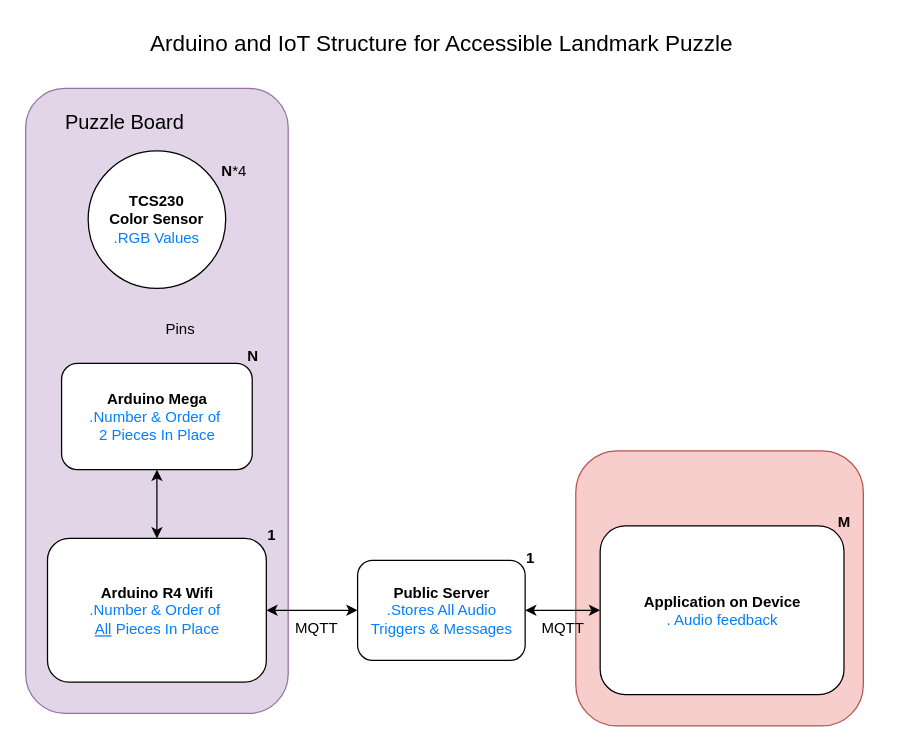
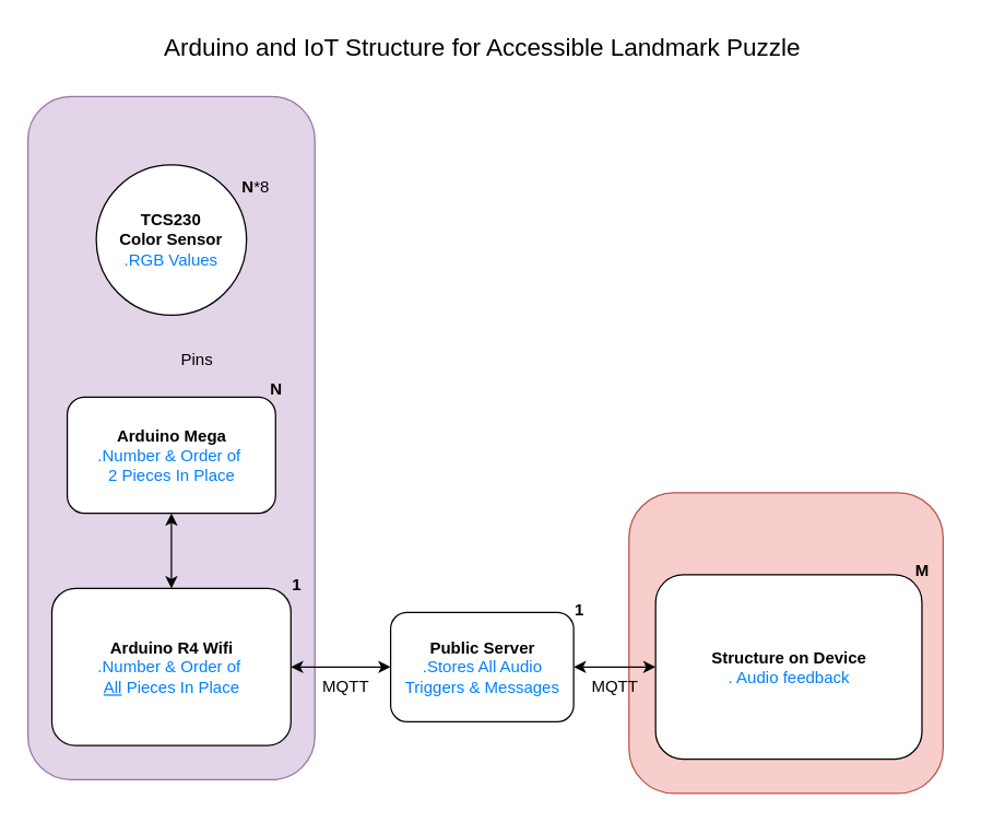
  <mxCell id="0" />
  <mxCell id="1" parent="0" />
  <mxCell id="2" value="" style="rounded=1;whiteSpace=wrap;html=1;fillColor=#f8cecc;strokeColor=#b85450;" vertex="1" parent="1"><mxGeometry x="460" y="360" width="230" height="220" as="geometry" /></mxCell>
  <mxCell id="3" value="" style="rounded=1;whiteSpace=wrap;html=1;fillColor=#e1d5e7;strokeColor=#9673a6;" vertex="1" parent="1"><mxGeometry x="20" y="70" width="210" height="500" as="geometry" /></mxCell>
  <mxCell id="4" value="&lt;div&gt;&lt;b&gt;TCS230&lt;/b&gt;&lt;/div&gt;&lt;div&gt;&lt;b&gt;Color Sensor&lt;/b&gt;&lt;/div&gt;&lt;div&gt;&lt;font color=&quot;#007fff&quot;&gt;.RGB Values&lt;/font&gt;&lt;br&gt;&lt;/div&gt;" style="ellipse;whiteSpace=wrap;html=1;aspect=fixed;" vertex="1" parent="1"><mxGeometry x="70" y="120" width="110" height="110" as="geometry" /></mxCell>
- <mxCell id="5" value="&lt;b&gt;N&lt;/b&gt;*4" style="text;html=1;align=center;verticalAlign=middle;whiteSpace=wrap;rounded=0;" vertex="1" parent="1"><mxGeometry x="147" y="112" width="80" height="50" as="geometry" /></mxCell>
+ <mxCell id="5" value="&lt;b&gt;N&lt;/b&gt;*8" style="text;html=1;align=center;verticalAlign=middle;whiteSpace=wrap;rounded=0;" vertex="1" parent="1"><mxGeometry x="147" y="112" width="80" height="50" as="geometry" /></mxCell>
  <mxCell id="6" value="&lt;div&gt;&lt;b&gt;Arduino Mega&lt;/b&gt;&lt;/div&gt;&lt;div&gt;&lt;font color=&quot;#007fff&quot;&gt;.Number &amp;amp; Order of&amp;nbsp;&lt;/font&gt;&lt;/div&gt;&lt;div&gt;&lt;font color=&quot;#007fff&quot;&gt;2 Pieces In Place&lt;/font&gt;&lt;br&gt;&lt;/div&gt;" style="rounded=1;whiteSpace=wrap;html=1;" vertex="1" parent="1"><mxGeometry x="48.75" y="290" width="152.5" height="85" as="geometry" /></mxCell>
  <mxCell id="7" value="&lt;b&gt;N&lt;/b&gt;" style="text;html=1;align=center;verticalAlign=middle;whiteSpace=wrap;rounded=0;" vertex="1" parent="1"><mxGeometry x="172" y="270" width="60" height="30" as="geometry" /></mxCell>
  <mxCell id="8" value="" style="endArrow=classic;startArrow=classic;html=1;rounded=0;entryX=0.5;entryY=0;entryDx=0;entryDy=0;exitX=0.5;exitY=1;exitDx=0;exitDy=0;" edge="1" parent="1" source="6" target="9"><mxGeometry width="50" height="50" relative="1" as="geometry"><mxPoint x="250" y="400" as="sourcePoint" /><mxPoint x="300" y="350" as="targetPoint" /></mxGeometry></mxCell>
  <mxCell id="9" value="&lt;div&gt;&lt;b&gt;Arduino R4 Wifi&lt;/b&gt;&lt;/div&gt;&lt;div&gt;&lt;div&gt;&lt;font color=&quot;#007fff&quot;&gt;.Number &amp;amp; Order of&amp;nbsp;&lt;/font&gt;&lt;/div&gt;&lt;font color=&quot;#007fff&quot;&gt;&lt;u&gt;All&lt;/u&gt; Pieces In Place&lt;/font&gt;&lt;/div&gt;" style="rounded=1;whiteSpace=wrap;html=1;" vertex="1" parent="1"><mxGeometry x="37.5" y="430" width="175" height="115" as="geometry" /></mxCell>
  <mxCell id="10" value="&lt;b&gt;1&lt;/b&gt;" style="text;html=1;align=center;verticalAlign=middle;whiteSpace=wrap;rounded=0;" vertex="1" parent="1"><mxGeometry x="187" y="413" width="60" height="30" as="geometry" /></mxCell>
  <mxCell id="11" value="Pins" style="text;html=1;align=center;verticalAlign=middle;whiteSpace=wrap;rounded=0;rotation=0;" vertex="1" parent="1"><mxGeometry x="114" y="248" width="60" height="30" as="geometry" /></mxCell>
  <mxCell id="12" value="" style="endArrow=classic;startArrow=classic;html=1;rounded=0;entryX=1;entryY=0.5;entryDx=0;entryDy=0;exitX=0;exitY=0.5;exitDx=0;exitDy=0;" edge="1" parent="1" source="13" target="9"><mxGeometry width="50" height="50" relative="1" as="geometry"><mxPoint x="353" y="450" as="sourcePoint" /><mxPoint x="330" y="380" as="targetPoint" /></mxGeometry></mxCell>
  <mxCell id="13" value="&lt;div&gt;&lt;b&gt;Public Server&lt;/b&gt;&lt;/div&gt;&lt;div&gt;&lt;font color=&quot;#007fff&quot;&gt;.Stores All Audio Triggers &amp;amp; Messages&lt;/font&gt;&lt;br&gt;&lt;/div&gt;" style="rounded=1;whiteSpace=wrap;html=1;" vertex="1" parent="1"><mxGeometry x="285.5" y="447.5" width="134" height="80" as="geometry" /></mxCell>
  <mxCell id="14" value="&lt;b&gt;1&lt;/b&gt;" style="text;html=1;align=center;verticalAlign=middle;whiteSpace=wrap;rounded=0;" vertex="1" parent="1"><mxGeometry x="394" y="431" width="60" height="30" as="geometry" /></mxCell>
  <mxCell id="15" value="MQTT" style="text;html=1;align=center;verticalAlign=middle;whiteSpace=wrap;rounded=0;rotation=0;" vertex="1" parent="1"><mxGeometry x="222.5" y="487" width="60" height="30" as="geometry" /></mxCell>
- <mxCell id="16" value="&lt;div&gt;&lt;b&gt;Application on Device&lt;/b&gt;&lt;/div&gt;&lt;div&gt;&lt;font color=&quot;#007fff&quot;&gt;. Audio feedback&lt;/font&gt;&lt;br&gt;&lt;/div&gt;" style="rounded=1;whiteSpace=wrap;html=1;" vertex="1" parent="1"><mxGeometry x="479.5" y="420" width="195" height="135" as="geometry" /></mxCell>
+ <mxCell id="16" value="&lt;div&gt;&lt;b&gt;Structure on Device&lt;/b&gt;&lt;/div&gt;&lt;div&gt;&lt;font color=&quot;#007fff&quot;&gt;. Audio feedback&lt;/font&gt;&lt;br&gt;&lt;/div&gt;" style="rounded=1;whiteSpace=wrap;html=1;" vertex="1" parent="1"><mxGeometry x="479.5" y="420" width="195" height="135" as="geometry" /></mxCell>
  <mxCell id="17" value="&lt;b&gt;M&lt;/b&gt;" style="text;html=1;align=center;verticalAlign=middle;whiteSpace=wrap;rounded=0;" vertex="1" parent="1"><mxGeometry x="645" y="402" width="60" height="30" as="geometry" /></mxCell>
  <mxCell id="18" value="MQTT" style="text;html=1;align=center;verticalAlign=middle;whiteSpace=wrap;rounded=0;rotation=0;" vertex="1" parent="1"><mxGeometry x="419.5" y="487" width="60" height="30" as="geometry" /></mxCell>
  <mxCell id="19" value="" style="endArrow=classic;startArrow=classic;html=1;rounded=0;entryX=1;entryY=0.5;entryDx=0;entryDy=0;exitX=0;exitY=0.5;exitDx=0;exitDy=0;" edge="1" parent="1" source="16" target="13"><mxGeometry width="50" height="50" relative="1" as="geometry"><mxPoint x="340" y="500" as="sourcePoint" /><mxPoint x="390" y="450" as="targetPoint" /></mxGeometry></mxCell>
- <mxCell id="20" value="Puzzle Board" style="text;html=1;align=center;verticalAlign=middle;whiteSpace=wrap;rounded=0;fontSize=16;" vertex="1" parent="1"><mxGeometry x="37.5" y="82" width="122.5" height="30" as="geometry" /></mxCell>
  <mxCell id="21" value="&lt;font style=&quot;font-size: 18px;&quot;&gt;Arduino and IoT Structure for Accessible Landmark Puzzle &lt;/font&gt;" style="text;html=1;align=center;verticalAlign=middle;whiteSpace=wrap;rounded=0;" vertex="1" parent="1"><mxGeometry x="99.5" y="20" width="506" height="30" as="geometry" /></mxCell>
